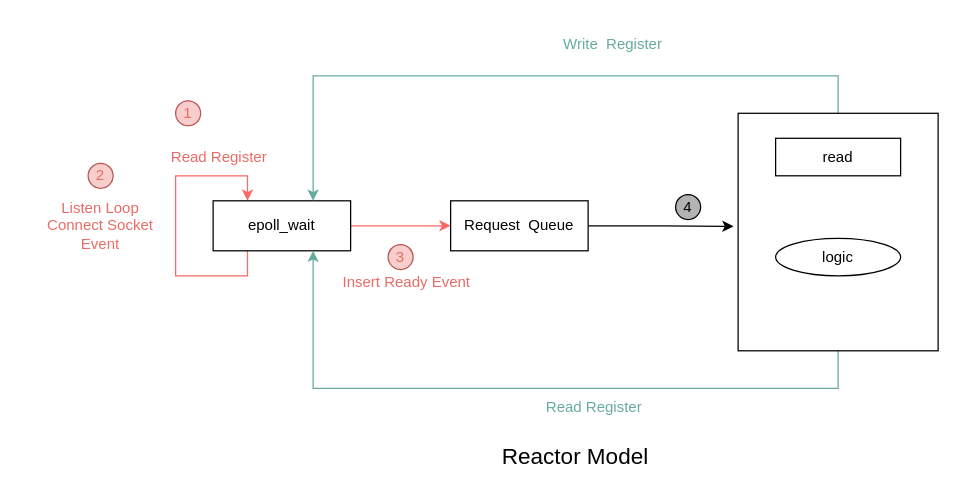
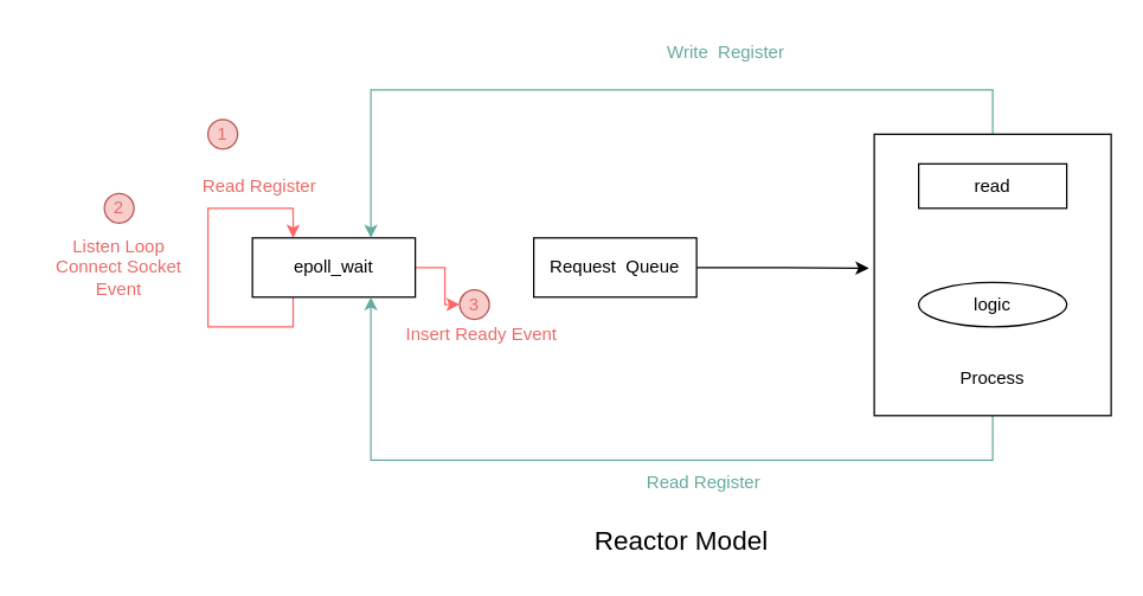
  <mxCell id="0" />
  <mxCell id="1" parent="0" />
- <mxCell id="2" style="edgeStyle=orthogonalEdgeStyle;rounded=0;orthogonalLoop=1;jettySize=auto;html=1;entryX=0;entryY=0.5;entryDx=0;entryDy=0;strokeColor=#FF6666;fontColor=#EA6B66;" parent="1" source="4" target="6" edge="1"><mxGeometry relative="1" as="geometry" /></mxCell>
+ <mxCell id="2" style="edgeStyle=orthogonalEdgeStyle;rounded=0;orthogonalLoop=1;jettySize=auto;html=1;strokeColor=#FF6666;fontColor=#EA6B66;" parent="1" source="4" target="21" edge="1"><mxGeometry relative="1" as="geometry" /></mxCell>
  <mxCell id="3" style="edgeStyle=orthogonalEdgeStyle;rounded=0;orthogonalLoop=1;jettySize=auto;html=1;exitX=0.25;exitY=1;exitDx=0;exitDy=0;entryX=0.25;entryY=0;entryDx=0;entryDy=0;fontColor=#EA6B66;strokeColor=#FF6666;" parent="1" source="4" target="4" edge="1"><mxGeometry relative="1" as="geometry"><mxPoint x="197.429" y="149.94" as="targetPoint" /><Array as="points"><mxPoint x="198" y="220" /><mxPoint x="140" y="220" /><mxPoint x="140" y="140" /><mxPoint x="198" y="140" /></Array></mxGeometry></mxCell>
  <mxCell id="4" value="epoll_wait" style="rounded=0;whiteSpace=wrap;html=1;" parent="1" vertex="1"><mxGeometry x="170" y="159.94" width="110" height="40" as="geometry" /></mxCell>
  <mxCell id="5" style="edgeStyle=orthogonalEdgeStyle;rounded=0;orthogonalLoop=1;jettySize=auto;html=1;entryX=-0.023;entryY=0.476;entryDx=0;entryDy=0;entryPerimeter=0;" parent="1" source="6" target="9" edge="1"><mxGeometry relative="1" as="geometry" /></mxCell>
  <mxCell id="6" value="Request&amp;nbsp; Queue" style="rounded=0;whiteSpace=wrap;html=1;" parent="1" vertex="1"><mxGeometry x="360" y="159.94" width="110" height="40" as="geometry" /></mxCell>
  <mxCell id="7" style="edgeStyle=orthogonalEdgeStyle;rounded=0;orthogonalLoop=1;jettySize=auto;html=1;strokeColor=#67AB9F;" parent="1" source="9" target="4" edge="1"><mxGeometry relative="1" as="geometry"><Array as="points"><mxPoint x="670" y="59.94" /><mxPoint x="250" y="59.94" /></Array></mxGeometry></mxCell>
  <mxCell id="8" style="edgeStyle=orthogonalEdgeStyle;rounded=0;orthogonalLoop=1;jettySize=auto;html=1;strokeColor=#67AB9F;" parent="1" source="9" edge="1"><mxGeometry relative="1" as="geometry"><mxPoint x="250" y="199.94" as="targetPoint" /><Array as="points"><mxPoint x="670" y="309.94" /><mxPoint x="250" y="309.94" /><mxPoint x="250" y="199.94" /></Array></mxGeometry></mxCell>
  <mxCell id="9" value="" style="rounded=0;whiteSpace=wrap;html=1;" parent="1" vertex="1"><mxGeometry x="590" y="89.94" width="160" height="190" as="geometry" /></mxCell>
  <mxCell id="10" value="read" style="rounded=0;whiteSpace=wrap;html=1;" parent="1" vertex="1"><mxGeometry x="620" y="109.94" width="100" height="30" as="geometry" /></mxCell>
  <mxCell id="11" value="logic" style="ellipse;whiteSpace=wrap;html=1;" parent="1" vertex="1"><mxGeometry x="620" y="189.94" width="100" height="30" as="geometry" /></mxCell>
+ <mxCell id="12" value="Process" style="text;html=1;strokeColor=none;fillColor=none;align=center;verticalAlign=middle;whiteSpace=wrap;rounded=0;" parent="1" vertex="1"><mxGeometry x="640" y="239.94" width="60" height="30" as="geometry" /></mxCell>
  <mxCell id="13" value="Write&amp;nbsp; Register" style="text;html=1;strokeColor=none;fillColor=none;align=center;verticalAlign=middle;whiteSpace=wrap;rounded=0;fontColor=#67AB9F;" parent="1" vertex="1"><mxGeometry x="425" y="20" width="130" height="30" as="geometry" /></mxCell>
  <mxCell id="14" value="Read Register" style="text;html=1;strokeColor=none;fillColor=none;align=center;verticalAlign=middle;whiteSpace=wrap;rounded=0;fontColor=#67AB9F;" parent="1" vertex="1"><mxGeometry x="410" y="310" width="130" height="30" as="geometry" /></mxCell>
  <mxCell id="15" value="Read Register" style="text;html=1;strokeColor=none;fillColor=none;align=center;verticalAlign=middle;whiteSpace=wrap;rounded=0;fontColor=#EA6B66;" parent="1" vertex="1"><mxGeometry x="110" y="109.94" width="130" height="30" as="geometry" /></mxCell>
  <mxCell id="16" value="Listen Loop&lt;br&gt;Connect Socket Event" style="text;html=1;strokeColor=none;fillColor=none;align=center;verticalAlign=middle;whiteSpace=wrap;rounded=0;fontColor=#EA6B66;" parent="1" vertex="1"><mxGeometry x="20" y="164.94" width="120" height="30" as="geometry" /></mxCell>
  <mxCell id="17" value="Insert Ready Event" style="text;html=1;strokeColor=none;fillColor=none;align=center;verticalAlign=middle;whiteSpace=wrap;rounded=0;fontColor=#EA6B66;" parent="1" vertex="1"><mxGeometry x="260" y="209.94" width="130" height="30" as="geometry" /></mxCell>
  <mxCell id="18" value="Reactor Model" style="text;html=1;strokeColor=none;fillColor=none;align=center;verticalAlign=middle;whiteSpace=wrap;rounded=0;fontSize=18;" parent="1" vertex="1"><mxGeometry x="390" y="350" width="140" height="30" as="geometry" /></mxCell>
  <mxCell id="19" value="1" style="ellipse;whiteSpace=wrap;html=1;aspect=fixed;fillColor=#f8cecc;strokeColor=#b85450;fontColor=#EA6B66;" vertex="1" parent="1"><mxGeometry x="140" y="79.94" width="20" height="20" as="geometry" /></mxCell>
  <mxCell id="20" value="2" style="ellipse;whiteSpace=wrap;html=1;aspect=fixed;fillColor=#f8cecc;strokeColor=#b85450;fontColor=#EA6B66;" vertex="1" parent="1"><mxGeometry x="70" y="129.94" width="20" height="20" as="geometry" /></mxCell>
  <mxCell id="21" value="3" style="ellipse;whiteSpace=wrap;html=1;aspect=fixed;fillColor=#f8cecc;strokeColor=#b85450;fontColor=#EA6B66;" vertex="1" parent="1"><mxGeometry x="310" y="194.94" width="20" height="20" as="geometry" /></mxCell>
- <mxCell id="22" value="4" style="ellipse;whiteSpace=wrap;html=1;aspect=fixed;fillColor=#B3B3B3;strokeColor=#000000;fontColor=#000000;" vertex="1" parent="1"><mxGeometry x="540" y="154.94" width="20" height="20" as="geometry" /></mxCell>
